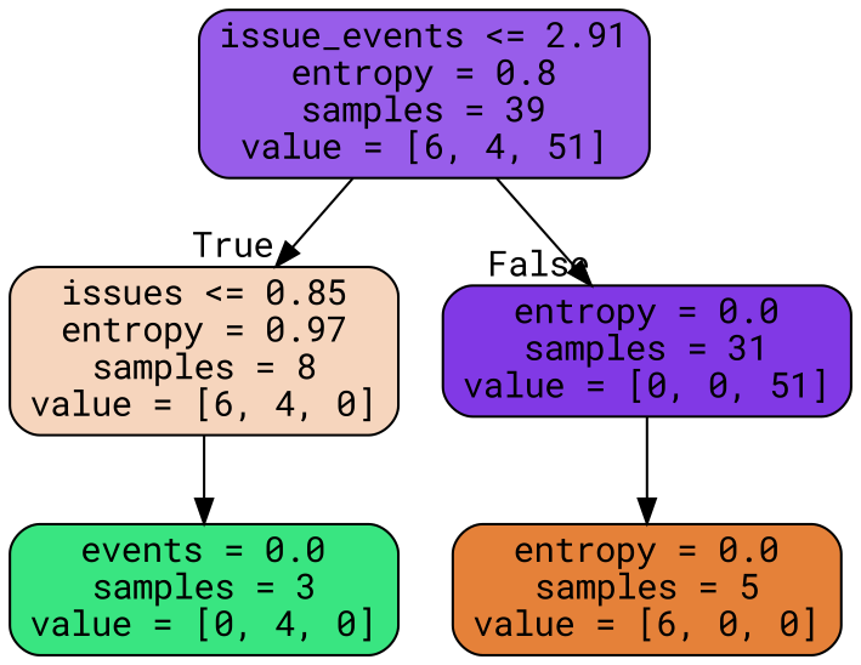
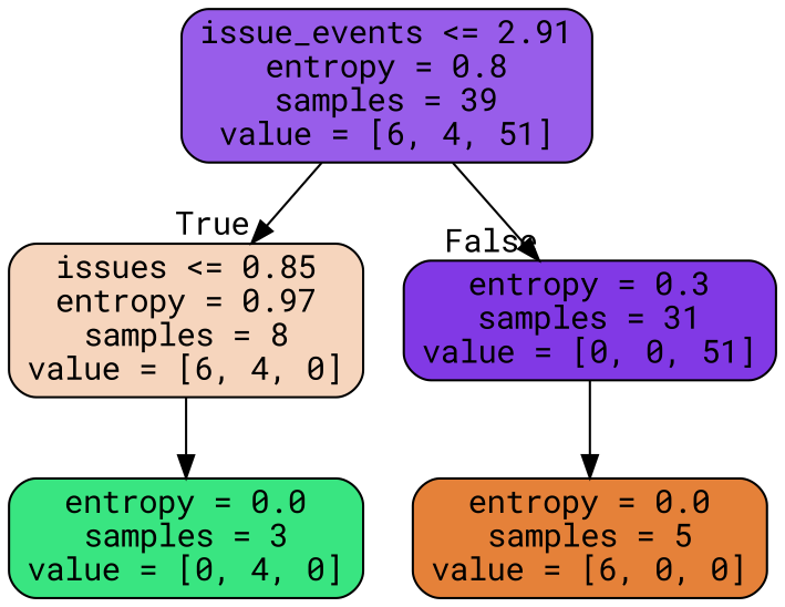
  digraph {
    fontname="Roboto Mono"
    node [color=black fontname="Roboto Mono" shape=box style="filled, rounded"]
    edge [fontname="Roboto Mono"]
    n1 [fillcolor="#985dea" label="issue_events <= 2.91\nentropy = 0.8\nsamples = 39\nvalue = [6, 4, 51]"]
    n2 [fillcolor="#f6d5bd" label="issues <= 0.85\nentropy = 0.97\nsamples = 8\nvalue = [6, 4, 0]"]
-   n3 [fillcolor="#8139e5" label="entropy = 0.0\nsamples = 31\nvalue = [0, 0, 51]"]
-   n4 [fillcolor="#39e581" label="events = 0.0\nsamples = 3\nvalue = [0, 4, 0]"]
+   n3 [fillcolor="#8139e5" label="entropy = 0.3\nsamples = 31\nvalue = [0, 0, 51]"]
+   n4 [fillcolor="#39e581" label="entropy = 0.0\nsamples = 3\nvalue = [0, 4, 0]"]
    n5 [fillcolor="#e58139" label="entropy = 0.0\nsamples = 5\nvalue = [6, 0, 0]"]
    n1 -> n2 [headlabel=True labelangle=45 labeldistance=2.5]
    n1 -> n3 [headlabel=False labelangle=-45 labeldistance=2.5]
    n2 -> n4
    n3 -> n5
  }
